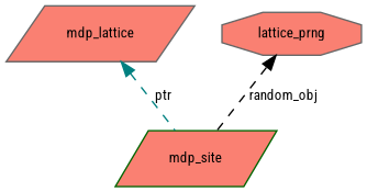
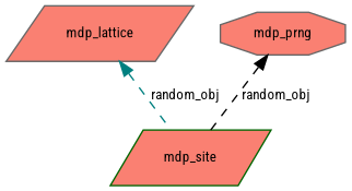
  digraph {
    fontname="Roboto Condensed"
    node [color=gray40 fillcolor=salmon fontname="Roboto Condensed" fontsize=10 shape=parallelogram style=filled]
    edge [dir=back fontname="Roboto Condensed" fontsize=10 labelfontname=FreeSans labelfontsize=10 style=dashed]
    n1 [color=darkgreen fontcolor=black height=0.2 label=mdp_site width=0.4]
    n2 [height=0.2 label=mdp_lattice width=0.4]
-   n3 [height=0.2 label=lattice_prng shape=octagon width=0.4]
-   n2 -> n1 [color=teal label=ptr]
+   n3 [height=0.2 label=mdp_prng shape=octagon width=0.4]
+   n2 -> n1 [color=teal label=random_obj]
    n3 -> n1 [color=black label=random_obj]
  }
